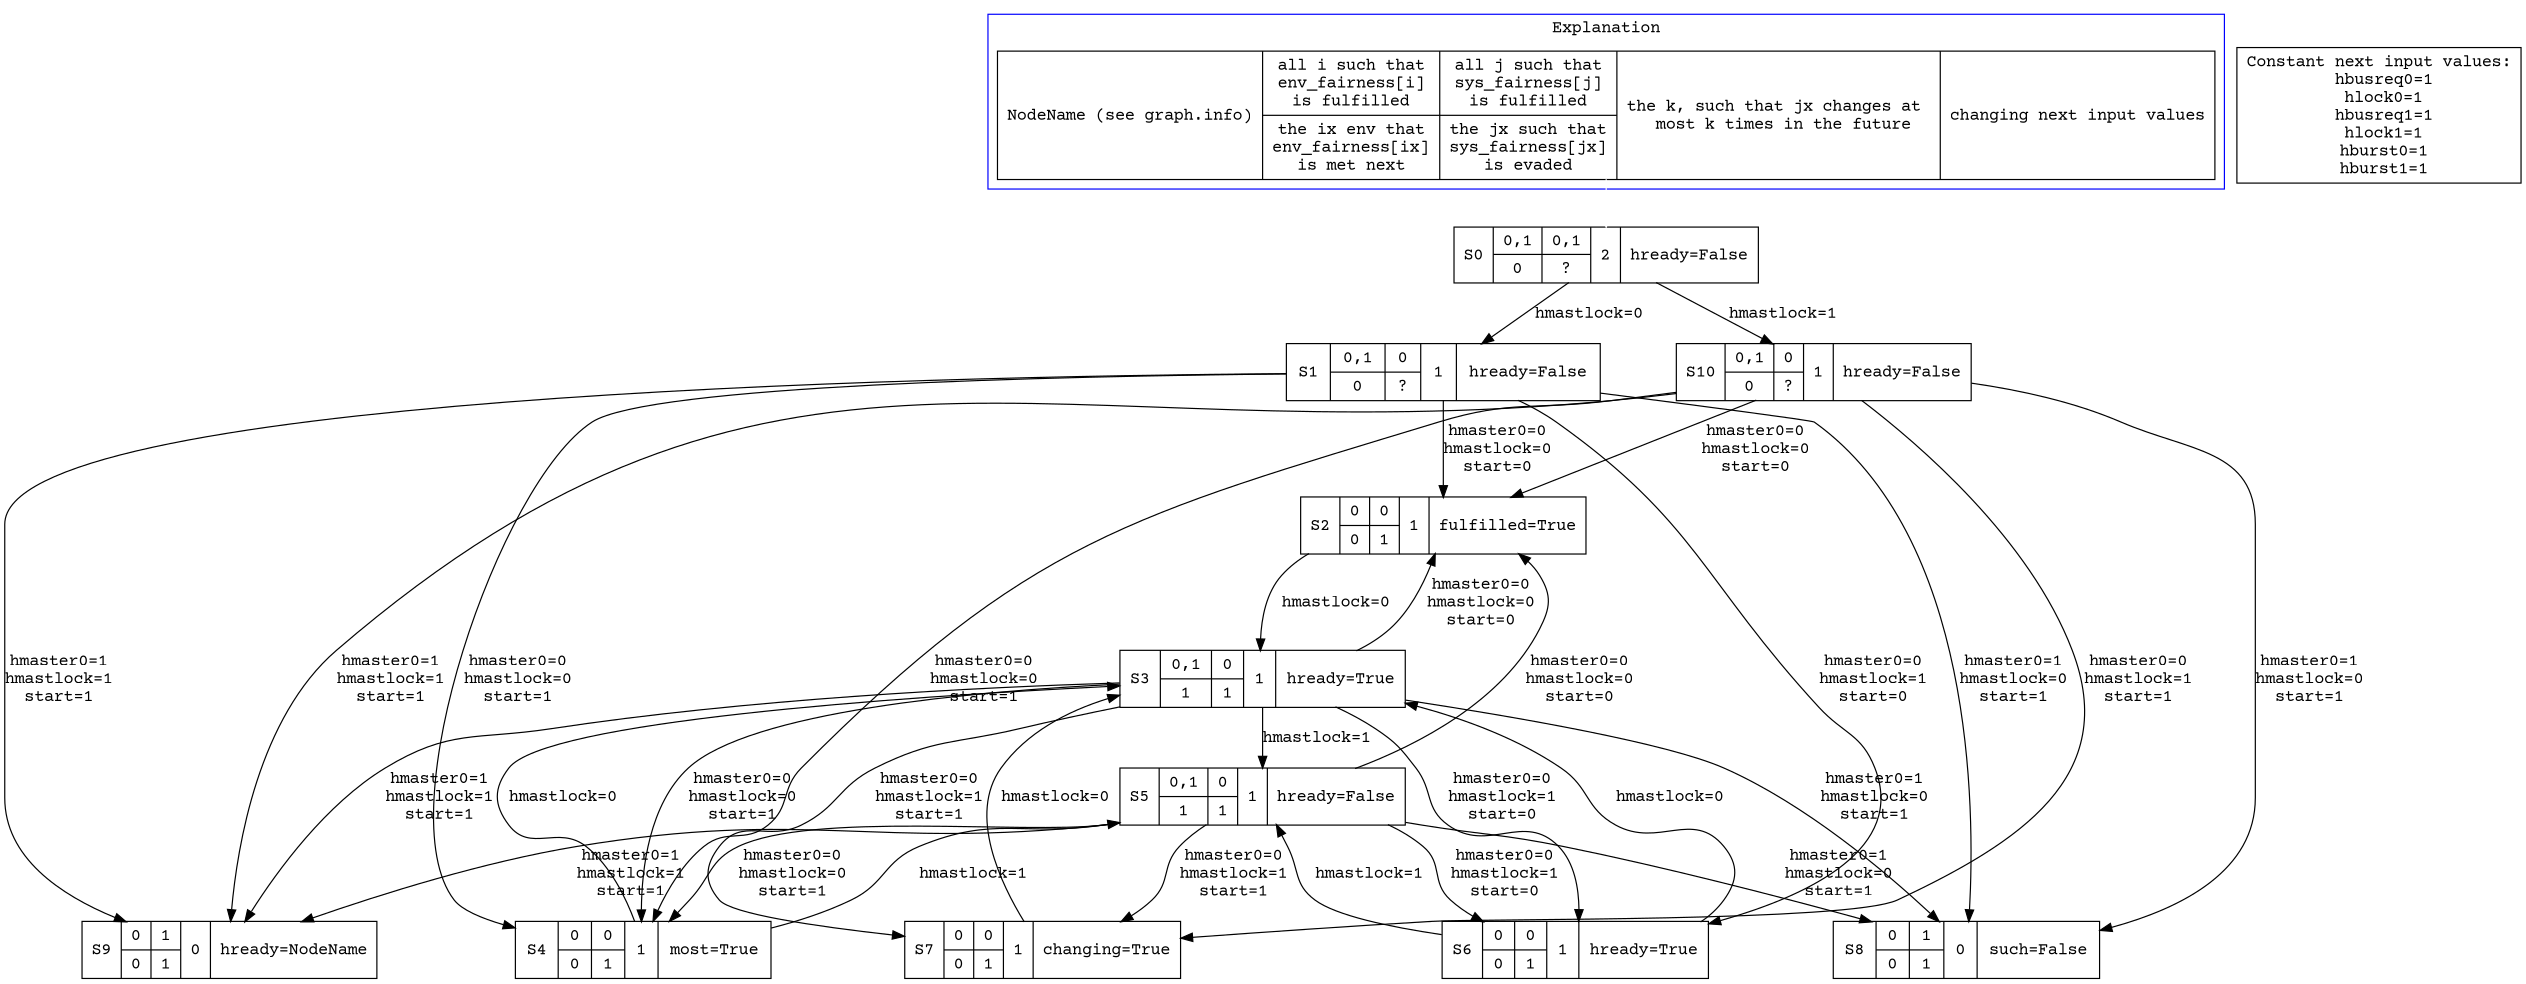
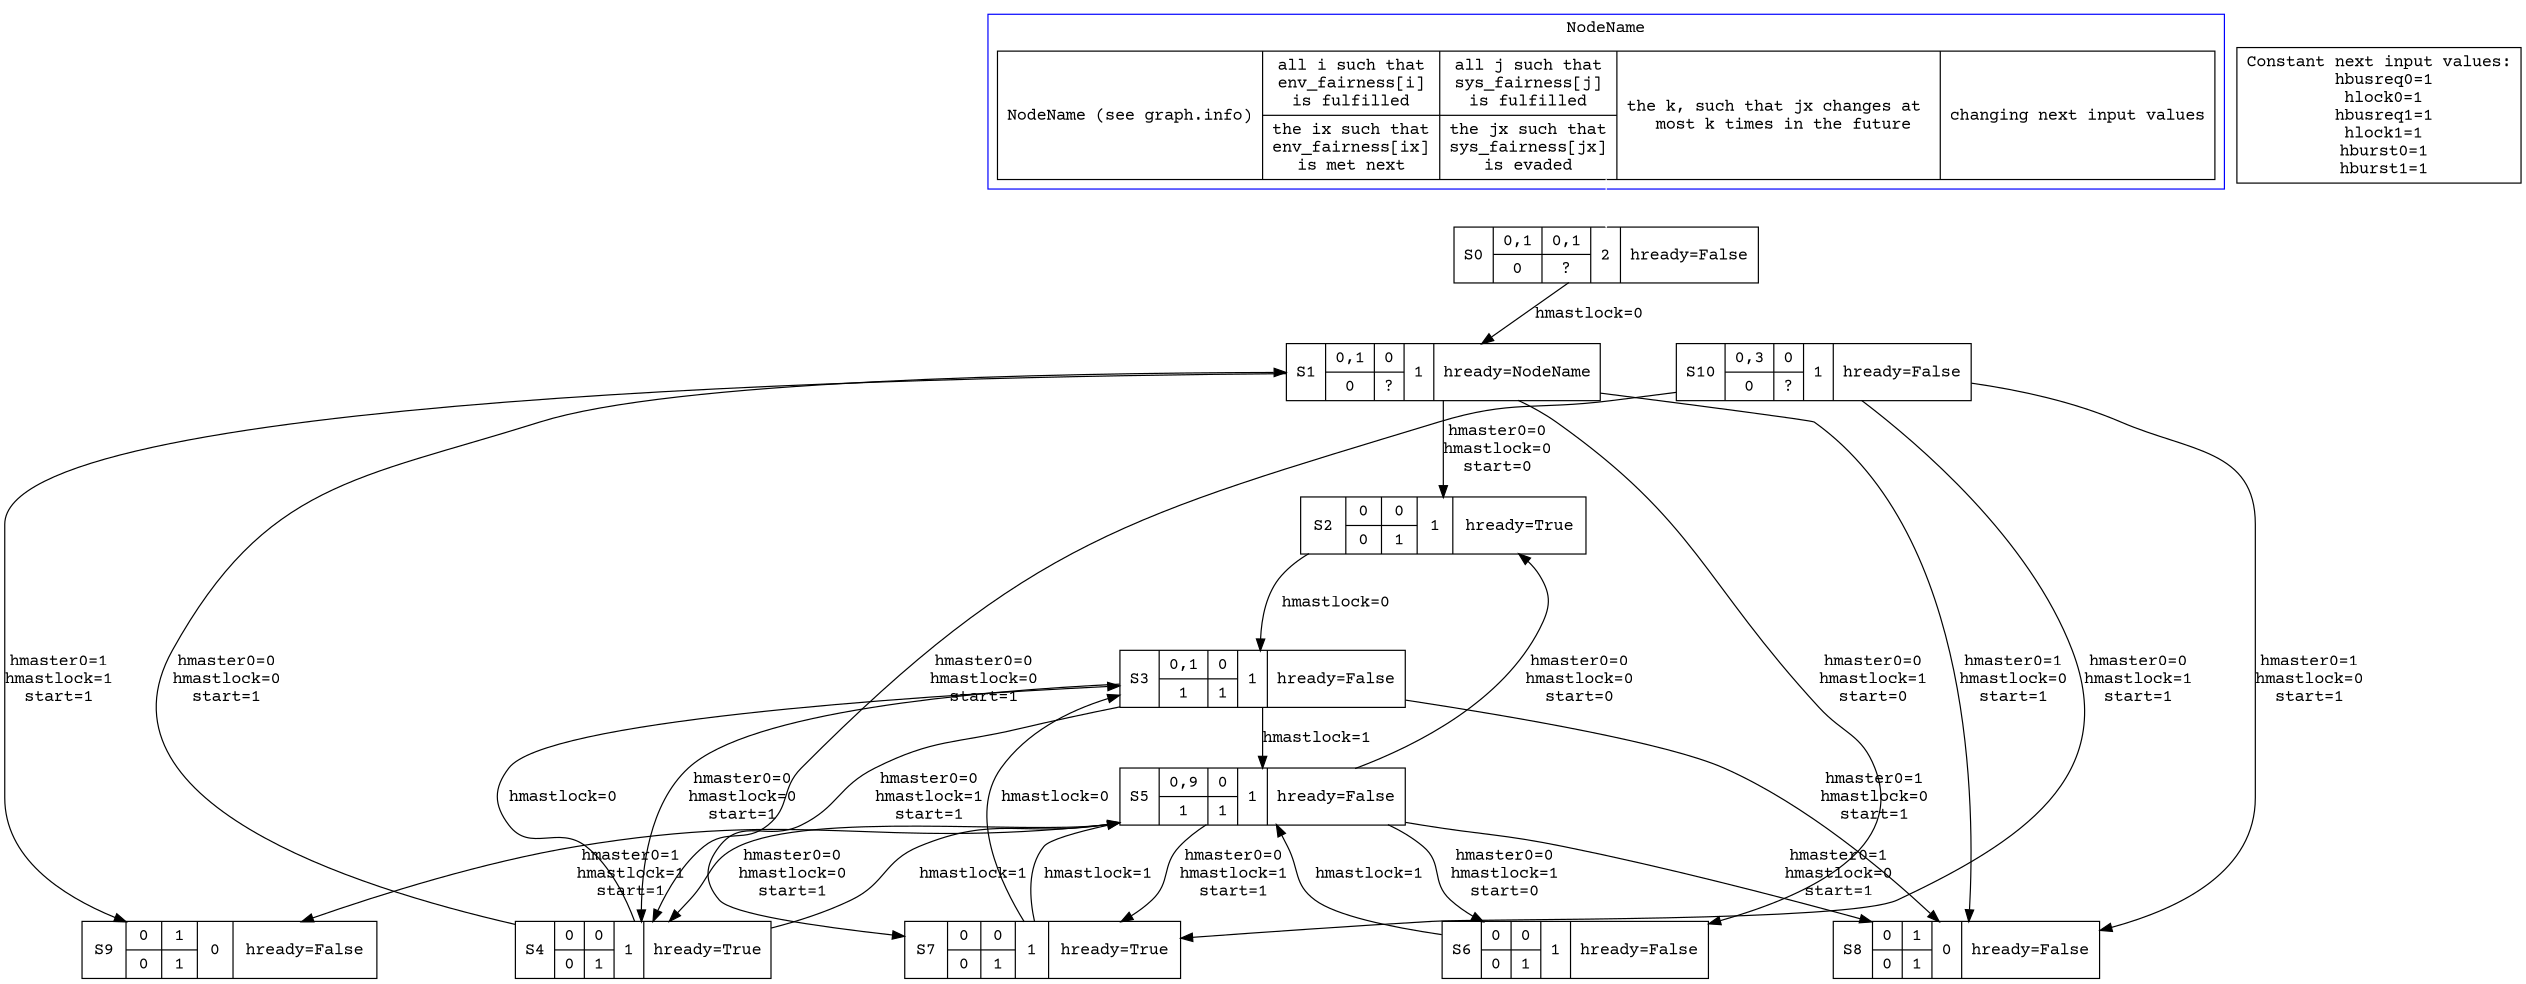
  digraph {
    fontname="Courier Prime"
    rankdir=TB
    node [fontname="Courier Prime" shape=record]
    edge [fontname="Courier Prime"]
-   n1 [label="NodeName (see graph.info)|{all i such that\nenv_fairness[i]\nis fulfilled|the ix env that\nenv_fairness[ix]\nis met next}|{all j such that\nsys_fairness[j]\nis fulfilled|the jx such that\nsys_fairness[jx]\nis evaded}| the k, such that jx changes at \n most k times in the future|changing next input values"]
+   n1 [label="NodeName (see graph.info)|{all i such that\nenv_fairness[i]\nis fulfilled|the ix such that\nenv_fairness[ix]\nis met next}|{all j such that\nsys_fairness[j]\nis fulfilled|the jx such that\nsys_fairness[jx]\nis evaded}| the k, such that jx changes at \n most k times in the future|changing next input values"]
    n2 [label="S0 | {0,1 | 0} | {0,1 | ?} | 2 | hready=False\n "]
-   n3 [label="S1 | {0,1 | 0} | {0 | ?} | 1 | hready=False\n "]
-   n4 [label="S10 | {0,1 | 0} | {0 | ?} | 1 | hready=False\n "]
-   n5 [label="S2 | {0 | 0} | {0 | 1} | 1 | fulfilled=True\n "]
-   n6 [label="S4 | {0 | 0} | {0 | 1} | 1 | most=True\n "]
-   n7 [label="S6 | {0 | 0} | {0 | 1} | 1 | hready=True\n "]
-   n8 [label="S8 | {0 | 0} | {1 | 1} | 0 | such=False\n "]
-   n9 [label="S9 | {0 | 0} | {1 | 1} | 0 | hready=NodeName\n "]
-   n10 [label="S7 | {0 | 0} | {0 | 1} | 1 | changing=True\n "]
+   n3 [label="S1 | {0,1 | 0} | {0 | ?} | 1 | hready=NodeName\n "]
+   n4 [label="S10 | {0,3 | 0} | {0 | ?} | 1 | hready=False\n "]
+   n5 [label="S2 | {0 | 0} | {0 | 1} | 1 | hready=True\n "]
+   n6 [label="S4 | {0 | 0} | {0 | 1} | 1 | hready=True\n "]
+   n7 [label="S6 | {0 | 0} | {0 | 1} | 1 | hready=False\n "]
+   n8 [label="S8 | {0 | 0} | {1 | 1} | 0 | hready=False\n "]
+   n9 [label="S9 | {0 | 0} | {1 | 1} | 0 | hready=False\n "]
+   n10 [label="S7 | {0 | 0} | {0 | 1} | 1 | hready=True\n "]
    n11 [label="Constant next input values:\n hbusreq0=1\n hlock0=1\n hbusreq1=1\n hlock1=1\n hburst0=1\n hburst1=1\n "]
-   n12 [label="S3 | {0,1 | 1} | {0 | 1} | 1 | hready=True\n "]
-   n13 [label="S5 | {0,1 | 1} | {0 | 1} | 1 | hready=False\n "]
+   n12 [label="S3 | {0,1 | 1} | {0 | 1} | 1 | hready=False\n "]
+   n13 [label="S5 | {0,9 | 1} | {0 | 1} | 1 | hready=False\n "]
    subgraph cluster_1 {
      color=blue
-     label=Explanation
+     label=NodeName
      n1
    }
    n1 -> n2 [color=white]
    n2 -> n3 [label="hmastlock=0\n"]
-   n2 -> n4 [label="hmastlock=1\n"]
    n3 -> n5 [label="hmaster0=0\nhmastlock=0\nstart=0\n"]
-   n3 -> n6 [label="hmaster0=0\nhmastlock=0\nstart=1\n"]
+   n6 -> n3 [label="hmaster0=0\nhmastlock=0\nstart=1\n"]
    n3 -> n7 [label="hmaster0=0\nhmastlock=1\nstart=0\n"]
    n3 -> n8 [label="hmaster0=1\nhmastlock=0\nstart=1\n"]
    n3 -> n9 [label="hmaster0=1\nhmastlock=1\nstart=1\n"]
-   n4 -> n5 [label="hmaster0=0\nhmastlock=0\nstart=0\n"]
    n4 -> n6 [label="hmaster0=0\nhmastlock=0\nstart=1\n"]
    n4 -> n8 [label="hmaster0=1\nhmastlock=0\nstart=1\n"]
-   n4 -> n9 [label="hmaster0=1\nhmastlock=1\nstart=1\n"]
    n4 -> n10 [label="hmaster0=0\nhmastlock=1\nstart=1\n"]
    n5 -> n12 [label="hmastlock=0\n"]
    n6 -> n12 [label="hmastlock=0\n"]
    n6 -> n13 [label="hmastlock=1\n"]
-   n7 -> n12 [label="hmastlock=0\n"]
    n7 -> n13 [label="hmastlock=1\n"]
    n10 -> n12 [label="hmastlock=0\n"]
-   n12 -> n5 [label="hmaster0=0\nhmastlock=0\nstart=0\n"]
+   n10 -> n13 [label="hmastlock=1\n"]
    n12 -> n6 [label="hmaster0=0\nhmastlock=0\nstart=1\n"]
-   n12 -> n7 [label="hmaster0=0\nhmastlock=1\nstart=0\n"]
    n12 -> n8 [label="hmaster0=1\nhmastlock=0\nstart=1\n"]
-   n12 -> n9 [label="hmaster0=1\nhmastlock=1\nstart=1\n"]
    n12 -> n10 [label="hmaster0=0\nhmastlock=1\nstart=1\n"]
    n12 -> n13 [label="hmastlock=1\n"]
    n13 -> n5 [label="hmaster0=0\nhmastlock=0\nstart=0\n"]
    n13 -> n6 [label="hmaster0=0\nhmastlock=0\nstart=1\n"]
    n13 -> n7 [label="hmaster0=0\nhmastlock=1\nstart=0\n"]
    n13 -> n8 [label="hmaster0=1\nhmastlock=0\nstart=1\n"]
    n13 -> n9 [label="hmaster0=1\nhmastlock=1\nstart=1\n"]
    n13 -> n10 [label="hmaster0=0\nhmastlock=1\nstart=1\n"]
  }
